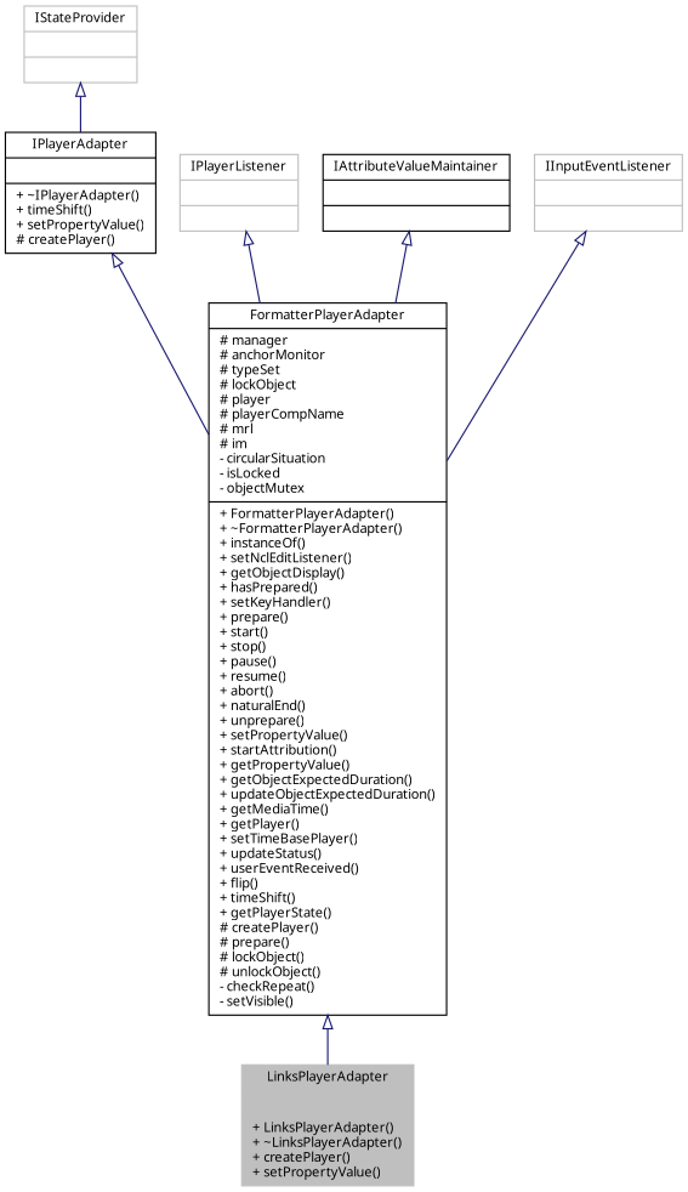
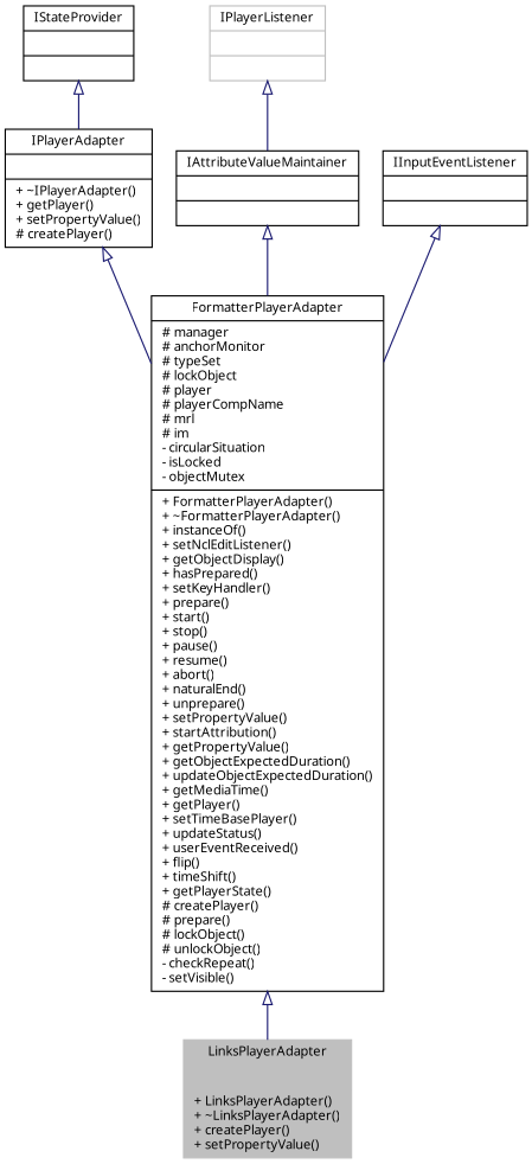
  digraph {
    fontname="Noto Sans"
    node [color=grey75 fillcolor=white fontname="Noto Sans" fontsize=10 shape=record style=filled]
    edge [arrowtail=empty color=midnightblue dir=back fontname="Noto Sans" fontsize=10 labelfontname="FreeSans.ttf" labelfontsize=10 style=solid]
    n1 [fillcolor=grey75 fontcolor=black height=0.2 label="{LinksPlayerAdapter\n||+ LinksPlayerAdapter()\l+ ~LinksPlayerAdapter()\l+ createPlayer()\l+ setPropertyValue()\l}" width=0.4]
    n2 [color=black height=0.2 label="{FormatterPlayerAdapter\n|# manager\l# anchorMonitor\l# typeSet\l# lockObject\l# player\l# playerCompName\l# mrl\l# im\l- circularSituation\l- isLocked\l- objectMutex\l|+ FormatterPlayerAdapter()\l+ ~FormatterPlayerAdapter()\l+ instanceOf()\l+ setNclEditListener()\l+ getObjectDisplay()\l+ hasPrepared()\l+ setKeyHandler()\l+ prepare()\l+ start()\l+ stop()\l+ pause()\l+ resume()\l+ abort()\l+ naturalEnd()\l+ unprepare()\l+ setPropertyValue()\l+ startAttribution()\l+ getPropertyValue()\l+ getObjectExpectedDuration()\l+ updateObjectExpectedDuration()\l+ getMediaTime()\l+ getPlayer()\l+ setTimeBasePlayer()\l+ updateStatus()\l+ userEventReceived()\l+ flip()\l+ timeShift()\l+ getPlayerState()\l# createPlayer()\l# prepare()\l# lockObject()\l# unlockObject()\l- checkRepeat()\l- setVisible()\l}" width=0.4]
-   n3 [color=black height=0.2 label="{IPlayerAdapter\n||+ ~IPlayerAdapter()\l+ timeShift()\l+ setPropertyValue()\l# createPlayer()\l}" width=0.4]
-   n4 [height=0.2 label="{IStateProvider\n||}" width=0.4]
+   n3 [color=black height=0.2 label="{IPlayerAdapter\n||+ ~IPlayerAdapter()\l+ getPlayer()\l+ setPropertyValue()\l# createPlayer()\l}" width=0.4]
+   n4 [color=black height=0.2 label="{IStateProvider\n||}" width=0.4]
    n5 [height=0.2 label="{IPlayerListener\n||}" width=0.4]
    n6 [color=black height=0.2 label="{IAttributeValueMaintainer\n||}" width=0.4]
-   n7 [height=0.2 label="{IInputEventListener\n||}" width=0.4]
+   n7 [color=black height=0.2 label="{IInputEventListener\n||}" width=0.4]
    n2 -> n1
    n3 -> n2
    n4 -> n3
-   n5 -> n2
+   n5 -> n6
    n6 -> n2
    n7 -> n2
  }
